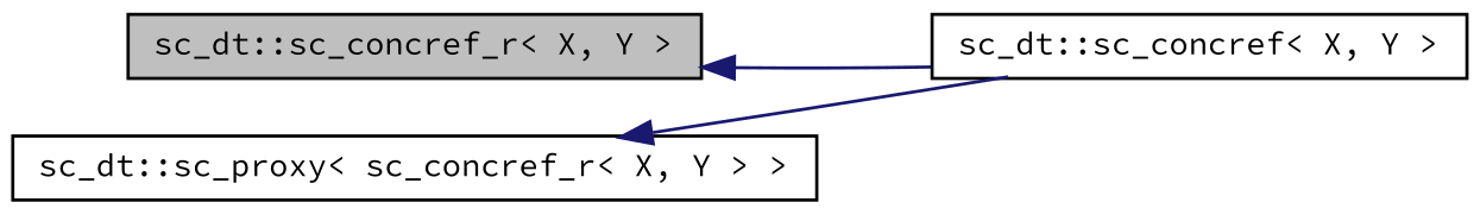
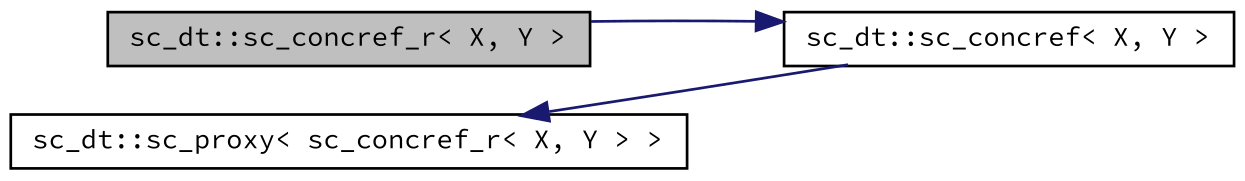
  digraph {
    fontname="Source Code Pro"
    rankdir=LR
    node [color=black fillcolor=white fontname="Source Code Pro" fontsize=10 shape=record style=filled]
    edge [color=midnightblue dir=back fontname="Source Code Pro" fontsize=10 labelfontname=FreeSans labelfontsize=10 style=solid]
    n1 [fillcolor=grey75 fontcolor=black height=0.2 label="sc_dt::sc_concref_r\< X, Y \>" width=0.4]
    n2 [height=0.2 label="sc_dt::sc_concref\< X, Y \>" width=0.4]
    n3 [height=0.2 label="sc_dt::sc_proxy\< sc_concref_r\< X, Y \> \>" width=0.4]
-   n1 -> n2
+   n2 -> n1
    n3 -> n2
  }
